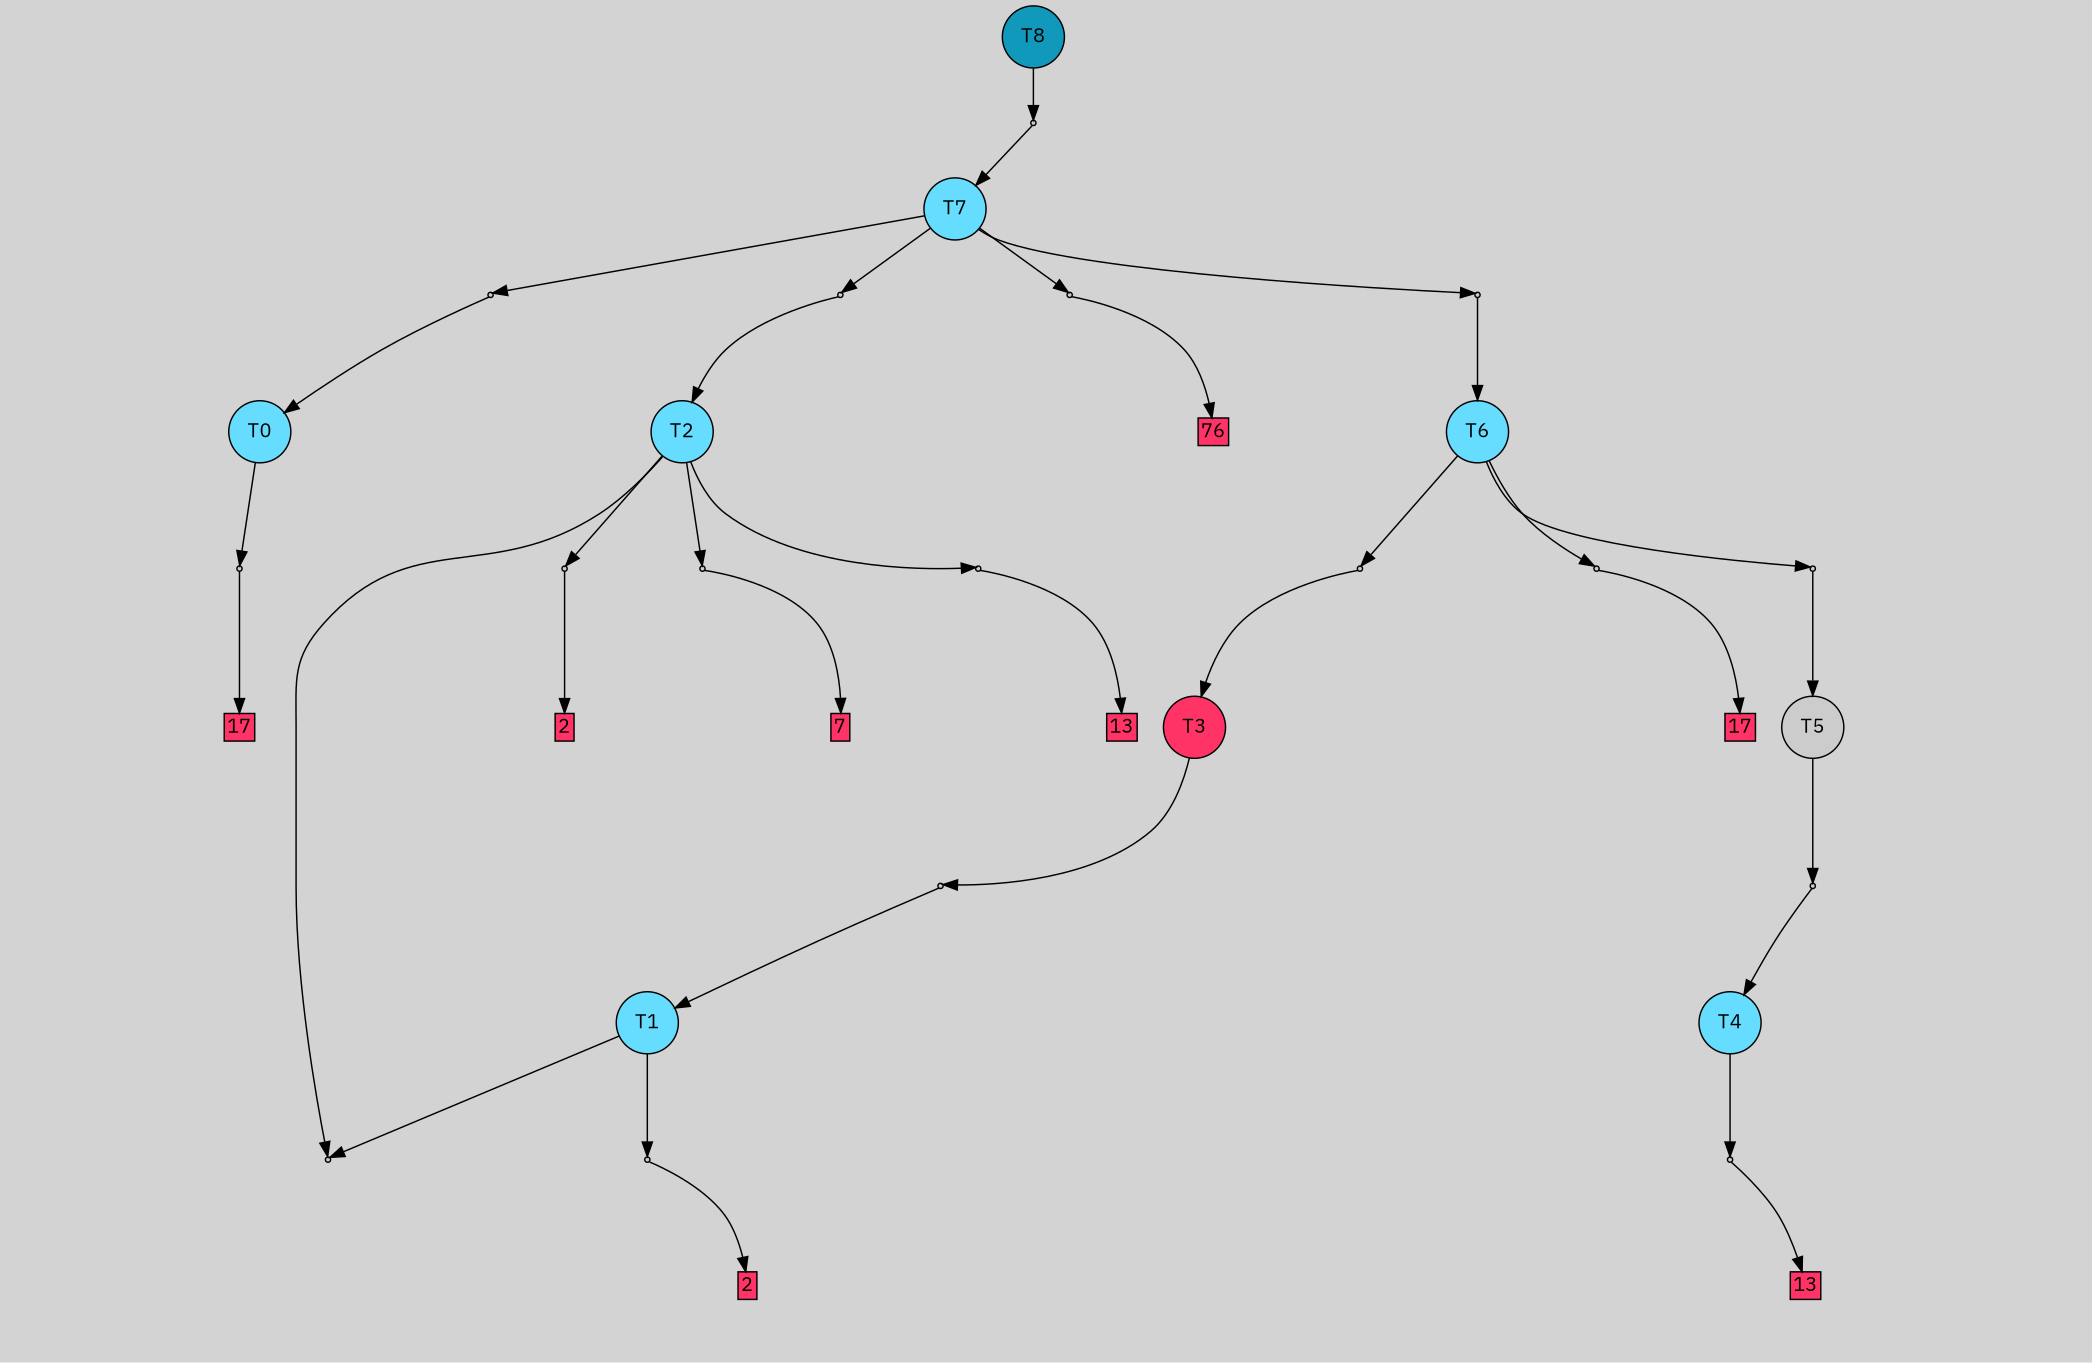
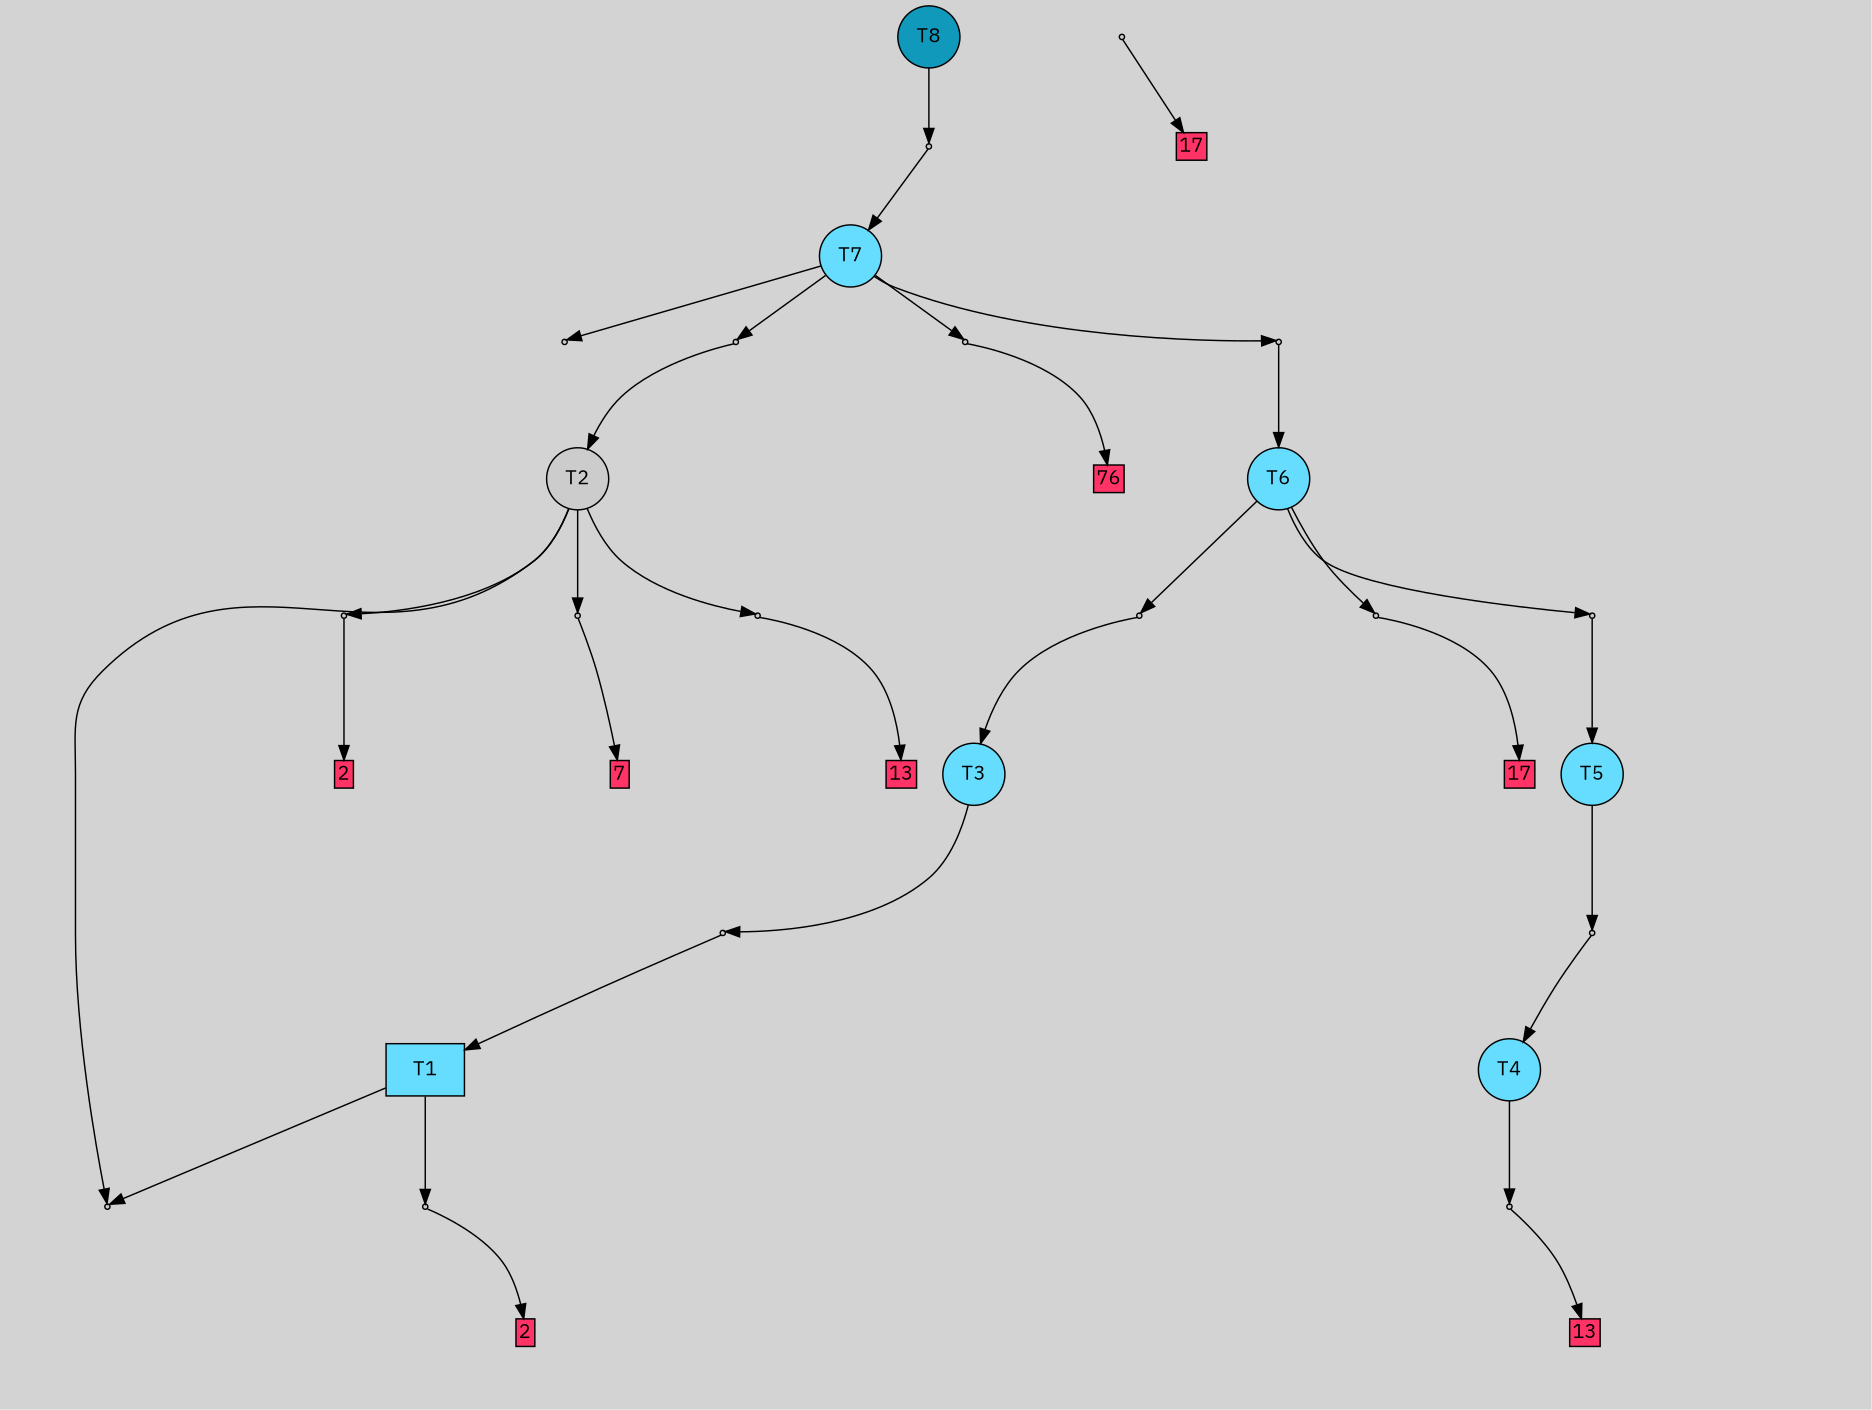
  digraph {
    bgcolor=lightgray
    fontname="IBM Plex Sans"
    node [fontname="IBM Plex Sans" shape=box style=filled]
    edge [fontname="IBM Plex Sans"]
    T8 [fillcolor="#1199bb" shape=circle]
    P16 [fillcolor="#cccccc" shape=point]
-   T0 [fillcolor="#66ddff" shape=circle]
    P0 [fillcolor="#cccccc" shape=point]
    n5 [label="7|0&1|452#1|429&#92;n" style=invis]
    n6 [fillcolor="#ff3366" height=0 label=17 margin=0.03 width=0]
-   T1 [fillcolor="#66ddff" shape=circle]
+   T1 [fillcolor="#66ddff"]
    P1 [fillcolor="#cccccc" shape=point]
    P2 [fillcolor="#cccccc" shape=point]
    n10 [label="4|7&1|463#1|824&#92;n2|0&0|871#1|804&#92;n" style=invis]
    n11 [fillcolor="#ff3366" height=0 label=2 margin=0.03 width=0]
    n12 [label="1|0&1|517#0|1104&#92;n" style=invis]
-   T2 [fillcolor="#66ddff" shape=circle]
+   T2 [fillcolor="#cccccc" shape=circle]
    P3 [fillcolor="#cccccc" shape=point]
    P4 [fillcolor="#cccccc" shape=point]
    P5 [fillcolor="#cccccc" shape=point]
    n17 [label="4|7&1|463#1|824&#92;n2|0&0|871#1|804&#92;n" style=invis]
    n18 [fillcolor="#ff3366" height=0 label=2 margin=0.03 width=0]
    n19 [label="4|1&1|232#1|207&#92;n6|7&1|656#0|1018&#92;n6|7&0|151#1|1114&#92;n3|0&0|793#0|159&#92;n" style=invis]
    n20 [fillcolor="#ff3366" height=0 label=7 margin=0.03 width=0]
    n21 [label="5|1&1|242#0|615&#92;n4|7&1|1166#0|577&#92;n0|0&0|807#1|62&#92;n1|0&0|1193#0|64&#92;n2|2&0|1192#1|284&#92;n4|3&1|521#1|1114&#92;n2|6&0|843#0|210&#92;n2|0&0|1078#1|501&#92;n" style=invis]
    n22 [fillcolor="#ff3366" height=0 label=13 margin=0.03 width=0]
-   T3 [fillcolor="#ff3366" shape=circle]
+   T3 [fillcolor="#66ddff" shape=circle]
    P6 [fillcolor="#cccccc" shape=point]
    n25 [label="0|5&1|38#0|690&#92;n6|2&1|352#1|429&#92;n1|6&0|135#0|173&#92;n2|0&1|592#0|1138&#92;n3|5&1|1339#0|328&#92;n0|2&0|941#1|5&#92;n4|0&0|1154#0|1158&#92;n" style=invis]
    T4 [fillcolor="#66ddff" shape=circle]
    P7 [fillcolor="#cccccc" shape=point]
    n28 [label="6|3&1|1303#1|1002&#92;n6|0&0|923#1|1158&#92;n2|2&0|1192#1|284&#92;n4|3&1|521#1|1114&#92;n2|6&0|843#0|210&#92;n2|0&0|1078#1|501&#92;n" style=invis]
    n29 [fillcolor="#ff3366" height=0 label=13 margin=0.03 width=0]
-   T5 [fillcolor="#cccccc" shape=circle]
+   T5 [fillcolor="#66ddff" shape=circle]
    P8 [fillcolor="#cccccc" shape=point]
    n32 [label="6|7&1|1293#0|1260&#92;n4|1&1|232#1|207&#92;n3|0&0|761#0|159&#92;n" style=invis]
    T6 [fillcolor="#66ddff" shape=circle]
    P9 [fillcolor="#cccccc" shape=point]
    P10 [fillcolor="#cccccc" shape=point]
    P11 [fillcolor="#cccccc" shape=point]
    n37 [label="0|5&1|38#0|690&#92;n6|4&0|957#0|300&#92;n6|2&1|352#1|429&#92;n1|5&0|1228#1|1175&#92;n1|6&0|135#0|173&#92;n2|0&1|592#0|1138&#92;n3|5&1|1339#0|328&#92;n0|2&0|941#1|5&#92;n4|0&0|1154#0|1158&#92;n" style=invis]
    n38 [label="7|3&1|846#0|927&#92;n6|4&1|1036#1|159&#92;n4|3&0|915#0|1092&#92;n7|0&0|963#0|695&#92;n" style=invis]
    n39 [fillcolor="#ff3366" height=0 label=17 margin=0.03 width=0]
    n40 [label="6|3&1|1303#1|1002&#92;n6|0&0|923#1|1158&#92;n2|2&0|1192#1|284&#92;n4|3&1|521#1|1114&#92;n2|6&0|843#0|210&#92;n2|0&0|1078#1|501&#92;n" style=invis]
    T7 [fillcolor="#66ddff" shape=circle]
    P12 [fillcolor="#cccccc" shape=point]
    P13 [fillcolor="#cccccc" shape=point]
    P14 [fillcolor="#cccccc" shape=point]
    P15 [fillcolor="#cccccc" shape=point]
    n46 [label="7|0&1|723#1|463&#92;n" style=invis]
    n47 [label="2|0&1|768#1|1209&#92;n1|6&0|256#1|1292&#92;n7|0&1|355#0|558&#92;n4|0&0|72#0|1158&#92;n" style=invis]
    n48 [label="6|4&1|817#0|375&#92;n6|7&0|900#1|420&#92;n0|0&0|831#1|316&#92;n7|7&1|699#1|183&#92;n5|6&0|1208#0|62&#92;n2|1&0|599#0|166&#92;n2|0&0|1073#0|513&#92;n" style=invis]
    n49 [fillcolor="#ff3366" height=0 label=76 margin=0.03 width=0]
    n50 [label="5|4&1|404#0|324&#92;n2|2&1|684#1|533&#92;n3|3&0|1330#0|1164&#92;n7|0&0|123#0|531&#92;n" style=invis]
    n51 [label="7|3&1|251#0|927&#92;n7|0&0|123#0|1056&#92;n" style=invis]
    subgraph sub_1 {
      rank=same
      T8
    }
    T8 -> P16
    P16 -> T7
    P16 -> n51 [style=invis]
-   T0 -> P0
    P0 -> n5 [style=invis]
    P0 -> n6
    T1 -> P1
    T1 -> P2
    P1 -> n10 [style=invis]
    P1 -> n11
    P2 -> n12 [style=invis]
    T2 -> P2
    T2 -> P3
    T2 -> P4
    T2 -> P5
    P3 -> n17 [style=invis]
    P3 -> n18
    P4 -> n19 [style=invis]
    P4 -> n20
    P5 -> n21 [style=invis]
    P5 -> n22
    T3 -> P6
    P6 -> T1
    P6 -> n25 [style=invis]
    T4 -> P7
    P7 -> n28 [style=invis]
    P7 -> n29
    T5 -> P8
    P8 -> T4
    P8 -> n32 [style=invis]
    T6 -> P9
    T6 -> P10
    T6 -> P11
    P9 -> T3
    P9 -> n37 [style=invis]
    P10 -> n38 [style=invis]
    P10 -> n39
    P11 -> T5
    P11 -> n40 [style=invis]
    T7 -> P12
    T7 -> P13
    T7 -> P14
    T7 -> P15
-   P12 -> T0
    P12 -> n46 [style=invis]
    P13 -> T2
    P13 -> n47 [style=invis]
    P14 -> n48 [style=invis]
    P14 -> n49
    P15 -> T6
    P15 -> n50 [style=invis]
  }
